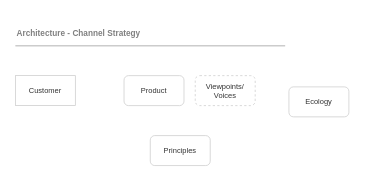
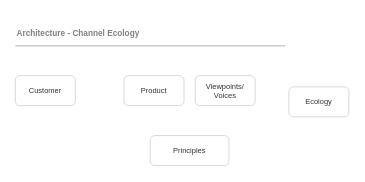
  <mxCell id="0" />
  <mxCell id="1" parent="0" />
  <mxCell id="2" value="" style="group;fontSize=10;" vertex="1" connectable="0" parent="1"><mxGeometry x="20" y="20" width="360" height="45" as="geometry" /></mxCell>
- <mxCell id="3" value="&lt;font style=&quot;font-size: 11px&quot;&gt;Architecture - Channel Strategy&lt;/font&gt;" style="text;strokeColor=none;fillColor=none;html=1;fontSize=24;fontStyle=1;verticalAlign=middle;align=left;shadow=0;glass=0;comic=0;opacity=30;fontColor=#808080;" vertex="1" parent="2"><mxGeometry width="360.0" height="40" as="geometry" /></mxCell>
+ <mxCell id="3" value="&lt;font style=&quot;font-size: 11px&quot;&gt;Architecture - Channel Ecology&lt;/font&gt;" style="text;strokeColor=none;fillColor=none;html=1;fontSize=24;fontStyle=1;verticalAlign=middle;align=left;shadow=0;glass=0;comic=0;opacity=30;fontColor=#808080;" vertex="1" parent="2"><mxGeometry width="360.0" height="40" as="geometry" /></mxCell>
  <mxCell id="4" value="" style="line;strokeWidth=2;html=1;shadow=0;glass=0;comic=0;fillColor=none;fontSize=10;fontColor=#CCCCCC;labelBackgroundColor=none;strokeColor=#CCCCCC;" vertex="1" parent="2"><mxGeometry y="35" width="360.0" height="10" as="geometry" /></mxCell>
- <mxCell id="5" value="Customer" style="whiteSpace=wrap;html=1;shadow=0;glass=0;comic=0;strokeColor=#CCCCCC;fillColor=none;fontSize=10;align=center;fontColor=#333333;rounded=0;" vertex="1" parent="1"><mxGeometry x="20" y="100" width="80" height="40" as="geometry" /></mxCell>
- <mxCell id="6" value="Principles" style="rounded=1;whiteSpace=wrap;html=1;shadow=0;glass=0;comic=0;strokeColor=#CCCCCC;fillColor=none;fontSize=10;align=center;fontColor=#333333;" vertex="1" parent="1"><mxGeometry x="200" y="180" width="80" height="40" as="geometry" /></mxCell>
+ <mxCell id="5" value="Customer" style="rounded=1;whiteSpace=wrap;html=1;shadow=0;glass=0;comic=0;strokeColor=#CCCCCC;fillColor=none;fontSize=10;align=center;fontColor=#333333;" vertex="1" parent="1"><mxGeometry x="20" y="100" width="80" height="40" as="geometry" /></mxCell>
+ <mxCell id="6" value="Principles" style="rounded=1;whiteSpace=wrap;html=1;shadow=0;glass=0;comic=0;strokeColor=#CCCCCC;fillColor=none;fontSize=10;align=center;fontColor=#333333;" vertex="1" parent="1"><mxGeometry x="200" y="180" width="105" height="40" as="geometry" /></mxCell>
  <mxCell id="7" value="Product" style="rounded=1;whiteSpace=wrap;html=1;shadow=0;glass=0;comic=0;strokeColor=#CCCCCC;fillColor=none;fontSize=10;align=center;fontColor=#333333;" vertex="1" parent="1"><mxGeometry x="165" y="100" width="80" height="40" as="geometry" /></mxCell>
  <mxCell id="8" value="Ecology" style="rounded=1;whiteSpace=wrap;html=1;shadow=0;glass=0;comic=0;strokeColor=#CCCCCC;fillColor=none;fontSize=10;align=center;fontColor=#333333;" vertex="1" parent="1"><mxGeometry x="385" y="115" width="80" height="40" as="geometry" /></mxCell>
- <mxCell id="9" value="Viewpoints/&lt;br&gt;Voices" style="rounded=1;whiteSpace=wrap;html=1;shadow=0;glass=0;comic=0;strokeColor=#CCCCCC;fillColor=none;fontSize=10;align=center;fontColor=#333333;dashed=1;" vertex="1" parent="1"><mxGeometry x="260" y="100" width="80" height="40" as="geometry" /></mxCell>
+ <mxCell id="9" value="Viewpoints/&lt;br&gt;Voices" style="rounded=1;whiteSpace=wrap;html=1;shadow=0;glass=0;comic=0;strokeColor=#CCCCCC;fillColor=none;fontSize=10;align=center;fontColor=#333333;" vertex="1" parent="1"><mxGeometry x="260" y="100" width="80" height="40" as="geometry" /></mxCell>
